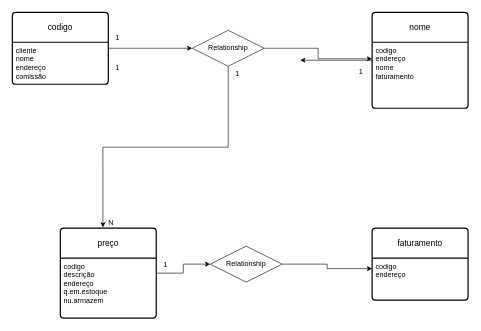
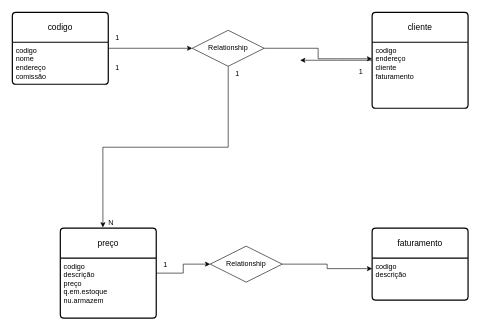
  <mxCell id="0" />
  <mxCell id="1" parent="0" />
  <mxCell id="2" style="edgeStyle=orthogonalEdgeStyle;rounded=0;orthogonalLoop=1;jettySize=auto;html=1;exitX=1;exitY=0.5;exitDx=0;exitDy=0;" edge="1" parent="1" source="3" target="15"><mxGeometry relative="1" as="geometry" /></mxCell>
  <mxCell id="3" value="codigo" style="swimlane;childLayout=stackLayout;horizontal=1;startSize=50;horizontalStack=0;rounded=1;fontSize=14;fontStyle=0;strokeWidth=2;resizeParent=0;resizeLast=1;shadow=0;dashed=0;align=center;arcSize=4;whiteSpace=wrap;html=1;" vertex="1" parent="1"><mxGeometry x="20" y="20" width="160" height="120" as="geometry" /></mxCell>
- <mxCell id="4" value="&lt;div&gt;cliente&lt;/div&gt;&lt;div&gt;nome&lt;/div&gt;&lt;div&gt;endereço&lt;/div&gt;&lt;div&gt;comissão&lt;br&gt;&lt;/div&gt;" style="align=left;strokeColor=none;fillColor=none;spacingLeft=4;fontSize=12;verticalAlign=top;resizable=0;rotatable=0;part=1;html=1;" vertex="1" parent="3"><mxGeometry y="50" width="160" height="70" as="geometry" /></mxCell>
+ <mxCell id="4" value="&lt;div&gt;codigo&lt;/div&gt;&lt;div&gt;nome&lt;/div&gt;&lt;div&gt;endereço&lt;/div&gt;&lt;div&gt;comissão&lt;br&gt;&lt;/div&gt;" style="align=left;strokeColor=none;fillColor=none;spacingLeft=4;fontSize=12;verticalAlign=top;resizable=0;rotatable=0;part=1;html=1;" vertex="1" parent="3"><mxGeometry y="50" width="160" height="70" as="geometry" /></mxCell>
  <mxCell id="5" value="faturamento" style="swimlane;childLayout=stackLayout;horizontal=1;startSize=50;horizontalStack=0;rounded=1;fontSize=14;fontStyle=0;strokeWidth=2;resizeParent=0;resizeLast=1;shadow=0;dashed=0;align=center;arcSize=4;whiteSpace=wrap;html=1;" vertex="1" parent="1"><mxGeometry x="620" y="380" width="160" height="120" as="geometry" /></mxCell>
- <mxCell id="6" value="&lt;div&gt;codigo&lt;/div&gt;&lt;div&gt;endereço&lt;br&gt;&lt;/div&gt;" style="align=left;strokeColor=none;fillColor=none;spacingLeft=4;fontSize=12;verticalAlign=top;resizable=0;rotatable=0;part=1;html=1;" vertex="1" parent="5"><mxGeometry y="50" width="160" height="70" as="geometry" /></mxCell>
+ <mxCell id="6" value="&lt;div&gt;codigo&lt;/div&gt;&lt;div&gt;descrição&lt;br&gt;&lt;/div&gt;" style="align=left;strokeColor=none;fillColor=none;spacingLeft=4;fontSize=12;verticalAlign=top;resizable=0;rotatable=0;part=1;html=1;" vertex="1" parent="5"><mxGeometry y="50" width="160" height="70" as="geometry" /></mxCell>
  <mxCell id="7" style="edgeStyle=orthogonalEdgeStyle;rounded=0;orthogonalLoop=1;jettySize=auto;html=1;entryX=0;entryY=0.5;entryDx=0;entryDy=0;" edge="1" parent="1" source="8" target="17"><mxGeometry relative="1" as="geometry" /></mxCell>
  <mxCell id="8" value="preço" style="swimlane;childLayout=stackLayout;horizontal=1;startSize=50;horizontalStack=0;rounded=1;fontSize=14;fontStyle=0;strokeWidth=2;resizeParent=0;resizeLast=1;shadow=0;dashed=0;align=center;arcSize=4;whiteSpace=wrap;html=1;" vertex="1" parent="1"><mxGeometry x="100" y="380" width="160" height="150" as="geometry" /></mxCell>
- <mxCell id="9" value="&lt;div&gt;codigo&lt;/div&gt;&lt;div&gt;descrição&lt;/div&gt;&lt;div&gt;endereço&lt;/div&gt;&lt;div&gt;q.em.estoque&lt;/div&gt;&lt;div&gt;nu.armazem&lt;br&gt;&lt;/div&gt;" style="align=left;strokeColor=none;fillColor=none;spacingLeft=4;fontSize=12;verticalAlign=top;resizable=0;rotatable=0;part=1;html=1;" vertex="1" parent="8"><mxGeometry y="50" width="160" height="100" as="geometry" /></mxCell>
+ <mxCell id="9" value="&lt;div&gt;codigo&lt;/div&gt;&lt;div&gt;descrição&lt;/div&gt;&lt;div&gt;preço&lt;/div&gt;&lt;div&gt;q.em.estoque&lt;/div&gt;&lt;div&gt;nu.armazem&lt;br&gt;&lt;/div&gt;" style="align=left;strokeColor=none;fillColor=none;spacingLeft=4;fontSize=12;verticalAlign=top;resizable=0;rotatable=0;part=1;html=1;" vertex="1" parent="8"><mxGeometry y="50" width="160" height="100" as="geometry" /></mxCell>
  <mxCell id="10" value="" style="edgeStyle=orthogonalEdgeStyle;rounded=0;orthogonalLoop=1;jettySize=auto;html=1;" edge="1" parent="1" source="11"><mxGeometry relative="1" as="geometry"><mxPoint x="500" y="100" as="targetPoint" /></mxGeometry></mxCell>
- <mxCell id="11" value="nome" style="swimlane;childLayout=stackLayout;horizontal=1;startSize=50;horizontalStack=0;rounded=1;fontSize=14;fontStyle=0;strokeWidth=2;resizeParent=0;resizeLast=1;shadow=0;dashed=0;align=center;arcSize=4;whiteSpace=wrap;html=1;" vertex="1" parent="1"><mxGeometry x="620" y="20" width="160" height="160" as="geometry" /></mxCell>
- <mxCell id="12" value="&lt;div&gt;codigo&lt;/div&gt;&lt;div&gt;endereço&lt;/div&gt;&lt;div&gt;nome&lt;/div&gt;&lt;div&gt;faturamento&lt;/div&gt;&lt;div&gt;&lt;br&gt;&lt;/div&gt;" style="align=left;strokeColor=none;fillColor=none;spacingLeft=4;fontSize=12;verticalAlign=top;resizable=0;rotatable=0;part=1;html=1;" vertex="1" parent="11"><mxGeometry y="50" width="160" height="110" as="geometry" /></mxCell>
+ <mxCell id="11" value="cliente" style="swimlane;childLayout=stackLayout;horizontal=1;startSize=50;horizontalStack=0;rounded=1;fontSize=14;fontStyle=0;strokeWidth=2;resizeParent=0;resizeLast=1;shadow=0;dashed=0;align=center;arcSize=4;whiteSpace=wrap;html=1;" vertex="1" parent="1"><mxGeometry x="620" y="20" width="160" height="160" as="geometry" /></mxCell>
+ <mxCell id="12" value="&lt;div&gt;codigo&lt;/div&gt;&lt;div&gt;endereço&lt;/div&gt;&lt;div&gt;cliente&lt;/div&gt;&lt;div&gt;faturamento&lt;/div&gt;&lt;div&gt;&lt;br&gt;&lt;/div&gt;" style="align=left;strokeColor=none;fillColor=none;spacingLeft=4;fontSize=12;verticalAlign=top;resizable=0;rotatable=0;part=1;html=1;" vertex="1" parent="11"><mxGeometry y="50" width="160" height="110" as="geometry" /></mxCell>
  <mxCell id="13" style="edgeStyle=orthogonalEdgeStyle;rounded=0;orthogonalLoop=1;jettySize=auto;html=1;exitX=1;exitY=0.5;exitDx=0;exitDy=0;entryX=0;entryY=0.25;entryDx=0;entryDy=0;" edge="1" parent="1" source="15" target="12"><mxGeometry relative="1" as="geometry" /></mxCell>
  <mxCell id="14" style="edgeStyle=orthogonalEdgeStyle;rounded=0;orthogonalLoop=1;jettySize=auto;html=1;exitX=0.5;exitY=1;exitDx=0;exitDy=0;entryX=0.444;entryY=-0.008;entryDx=0;entryDy=0;entryPerimeter=0;" edge="1" parent="1" source="15" target="8"><mxGeometry relative="1" as="geometry" /></mxCell>
  <mxCell id="15" value="Relationship" style="shape=rhombus;perimeter=rhombusPerimeter;whiteSpace=wrap;html=1;align=center;" vertex="1" parent="1"><mxGeometry x="320" y="50" width="120" height="60" as="geometry" /></mxCell>
  <mxCell id="16" style="edgeStyle=orthogonalEdgeStyle;rounded=0;orthogonalLoop=1;jettySize=auto;html=1;exitX=1;exitY=0.5;exitDx=0;exitDy=0;entryX=0;entryY=0.25;entryDx=0;entryDy=0;" edge="1" parent="1" source="17" target="6"><mxGeometry relative="1" as="geometry" /></mxCell>
  <mxCell id="17" value="Relationship" style="shape=rhombus;perimeter=rhombusPerimeter;whiteSpace=wrap;html=1;align=center;" vertex="1" parent="1"><mxGeometry x="350" y="410" width="120" height="60" as="geometry" /></mxCell>
  <mxCell id="18" value="N" style="resizable=0;html=1;whiteSpace=wrap;align=right;verticalAlign=bottom;fillColor=#e1d5e7;" connectable="0" vertex="1" parent="1"><mxGeometry x="190" y="380" as="geometry" /></mxCell>
  <mxCell id="19" value="1" style="resizable=0;html=1;whiteSpace=wrap;align=right;verticalAlign=bottom;" connectable="0" vertex="1" parent="1"><mxGeometry x="200" y="70" as="geometry" /></mxCell>
  <mxCell id="20" value="1" style="resizable=0;html=1;whiteSpace=wrap;align=right;verticalAlign=bottom;" connectable="0" vertex="1" parent="1"><mxGeometry x="200" y="120" as="geometry" /></mxCell>
  <mxCell id="21" value="1" style="resizable=0;html=1;whiteSpace=wrap;align=right;verticalAlign=bottom;" connectable="0" vertex="1" parent="1"><mxGeometry x="400" y="130" as="geometry" /></mxCell>
  <mxCell id="22" value="1" style="resizable=0;html=1;whiteSpace=wrap;align=right;verticalAlign=bottom;" connectable="0" vertex="1" parent="1"><mxGeometry x="600" y="120" as="geometry"><mxPoint x="6" y="8" as="offset" /></mxGeometry></mxCell>
  <mxCell id="23" value="1" style="resizable=0;html=1;whiteSpace=wrap;align=right;verticalAlign=bottom;" connectable="0" vertex="1" parent="1"><mxGeometry x="280" y="450" as="geometry" /></mxCell>
